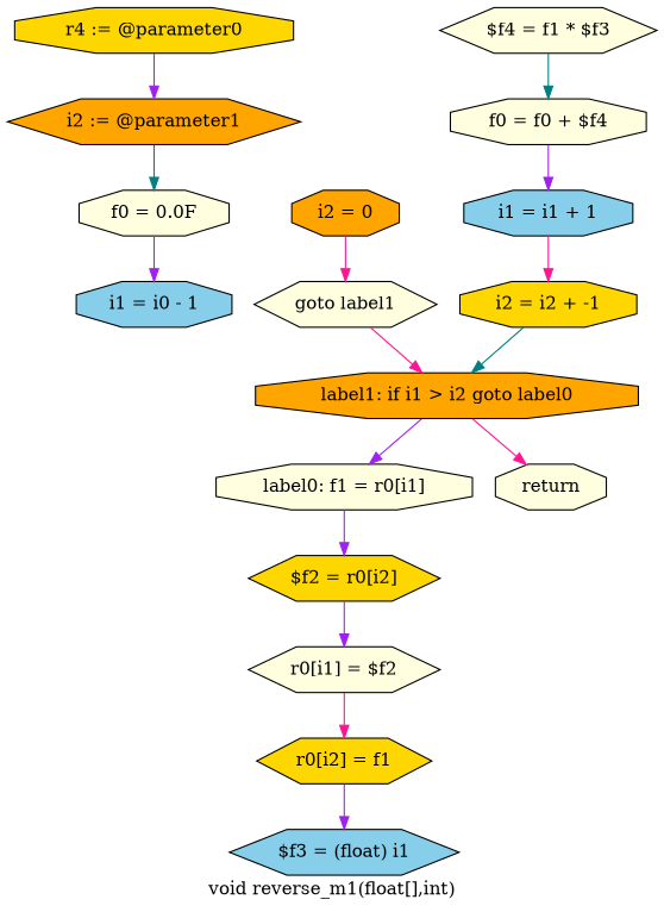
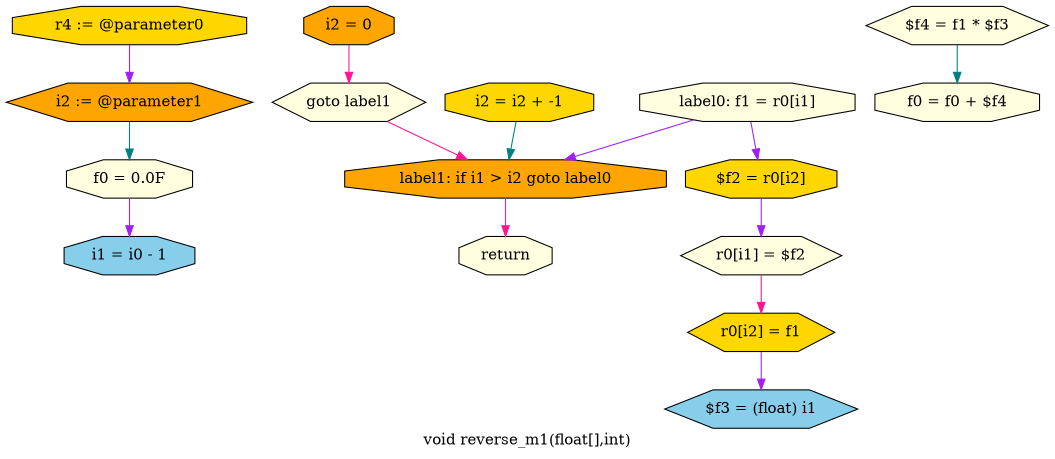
  digraph {
    label="void reverse_m1(float[],int)"
    node [fillcolor=lightyellow shape=octagon style=filled]
    edge [color=purple]
    n1 [fillcolor=gold label="r4 := @parameter0"]
    n2 [fillcolor=orange label="i2 := @parameter1" shape=hexagon]
    n3 [label="f0 = 0.0F"]
    n4 [fillcolor=skyblue label="i1 = i0 - 1"]
    n5 [fillcolor=orange label="i2 = 0"]
    n6 [label="goto label1" shape=hexagon]
    n7 [fillcolor=orange label="label1: if i1 > i2 goto label0"]
    n8 [label="label0: f1 = r0[i1]"]
    n9 [label=return]
-   n10 [fillcolor=gold label="$f2 = r0[i2]" shape=hexagon]
+   n10 [fillcolor=gold label="$f2 = r0[i2]"]
    n11 [label="r0[i1] = $f2" shape=hexagon]
    n12 [fillcolor=gold label="r0[i2] = f1" shape=hexagon]
    n13 [fillcolor=skyblue label="$f3 = (float) i1" shape=hexagon]
    n14 [label="$f4 = f1 * $f3" shape=hexagon]
    n15 [label="f0 = f0 + $f4"]
-   n16 [fillcolor=skyblue label="i1 = i1 + 1"]
    n17 [fillcolor=gold label="i2 = i2 + -1"]
    n1 -> n2
    n2 -> n3 [color=teal]
    n3 -> n4
    n5 -> n6 [color=deeppink]
    n6 -> n7 [color=deeppink]
-   n7 -> n8
+   n8 -> n7
    n7 -> n9 [color=deeppink]
    n8 -> n10
    n10 -> n11
    n11 -> n12 [color=deeppink]
    n12 -> n13
    n14 -> n15 [color=teal]
-   n15 -> n16
-   n16 -> n17 [color=deeppink]
    n17 -> n7 [color=teal]
  }
